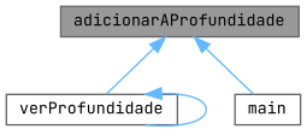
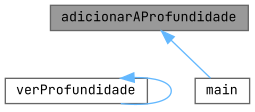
  digraph {
    fontname="JetBrains Mono"
    rankdir=TB
    node [color=grey40 fillcolor=white fontname="JetBrains Mono" fontsize=10 shape=box style=filled]
    edge [color=steelblue1 dir=back fontname="JetBrains Mono" fontsize=10 labelfontname=Helvetica labelfontsize=10 style=solid]
    n1 [color=gray40 fillcolor=grey60 fontcolor=black height=0.2 label=adicionarAProfundidade width=0.4]
    n2 [height=0.2 label=verProfundidade width=0.4]
    n3 [height=0.2 label=main width=0.4]
-   n1 -> n2
    n1 -> n3
    n2 -> n2
  }
